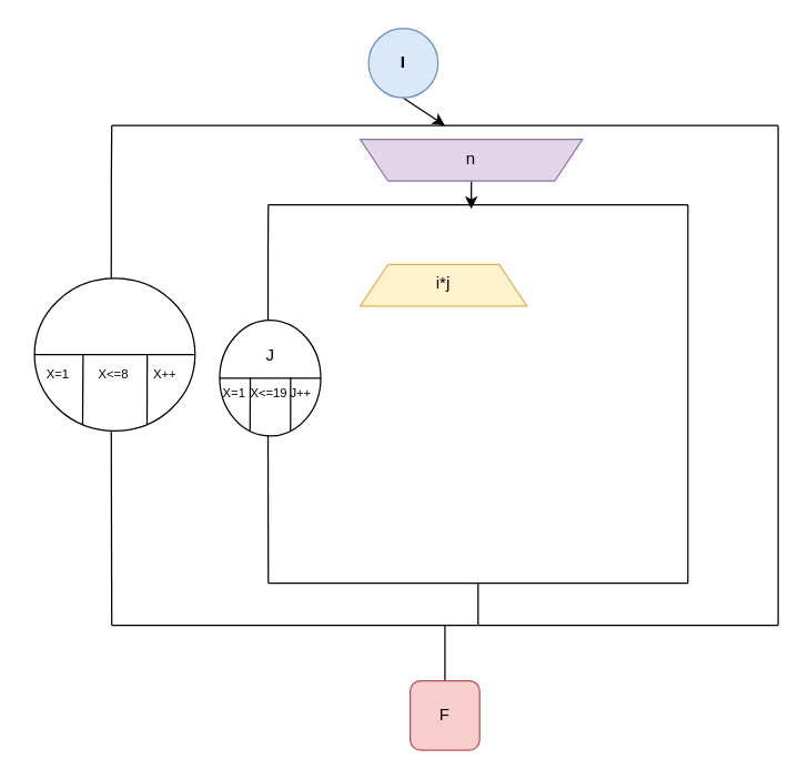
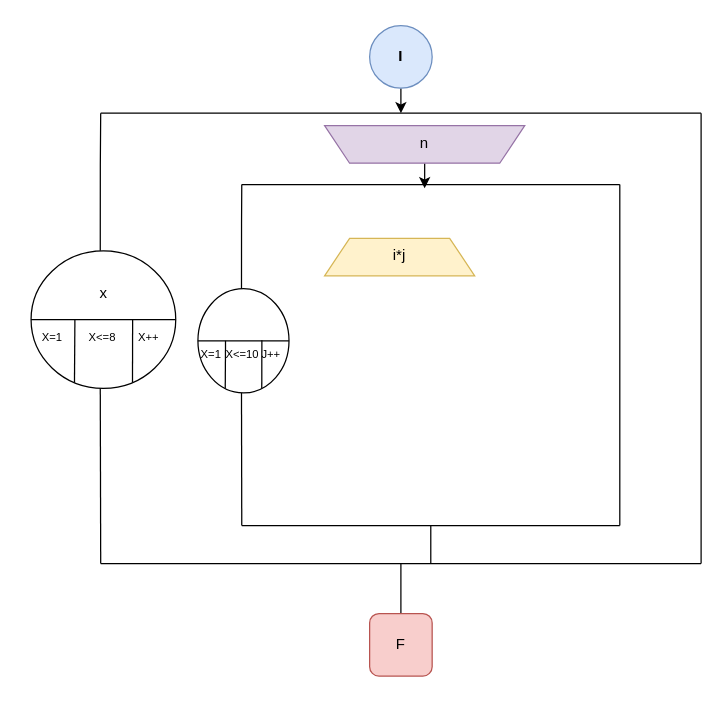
  <mxCell id="0" />
  <mxCell id="1" parent="0" />
  <mxCell id="2" style="edgeStyle=none;html=1;exitX=0.5;exitY=1;exitDx=0;exitDy=0;" parent="1" source="3" edge="1"><mxGeometry relative="1" as="geometry"><mxPoint x="320" y="90" as="targetPoint" /></mxGeometry></mxCell>
- <mxCell id="3" value="I" style="ellipse;whiteSpace=wrap;html=1;fontStyle=1;fillColor=#dae8fc;strokeColor=#6c8ebf;" parent="1" vertex="1"><mxGeometry x="265" y="20" width="50" height="50" as="geometry" /></mxCell>
+ <mxCell id="3" value="I" style="ellipse;whiteSpace=wrap;html=1;fontStyle=1;fillColor=#dae8fc;strokeColor=#6c8ebf;" parent="1" vertex="1"><mxGeometry x="295" y="20" width="50" height="50" as="geometry" /></mxCell>
  <mxCell id="4" value="" style="group;fontStyle=0;pointerEvents=0;align=center;verticalAlign=top;fontFamily=Helvetica;fontSize=12;fontColor=default;fillColor=none;gradientColor=none;dropTarget=0;" parent="1" vertex="1" connectable="0"><mxGeometry x="20" y="90" width="540" height="400" as="geometry" /></mxCell>
  <mxCell id="5" style="rounded=0;orthogonalLoop=1;jettySize=auto;html=1;verticalAlign=middle;endArrow=none;endFill=0;fontFamily=Helvetica;fontSize=12;fontColor=default;" parent="4" edge="1"><mxGeometry relative="1" as="geometry"><mxPoint x="60" y="360" as="targetPoint" /><mxPoint x="59.66" y="220" as="sourcePoint" /></mxGeometry></mxCell>
  <mxCell id="6" style="edgeStyle=orthogonalEdgeStyle;rounded=0;orthogonalLoop=1;jettySize=auto;html=1;endArrow=none;endFill=0;fontFamily=Helvetica;fontSize=12;fontColor=default;" parent="4" edge="1"><mxGeometry relative="1" as="geometry"><mxPoint x="60" as="targetPoint" /><mxPoint x="59.66" y="110" as="sourcePoint" /><Array as="points"><mxPoint x="59.66" y="41" /><mxPoint x="59.66" y="41" /></Array></mxGeometry></mxCell>
  <mxCell id="7" value="" style="endArrow=none;html=1;rounded=0;fontFamily=Helvetica;fontSize=12;fontColor=default;" parent="4" edge="1"><mxGeometry width="50" height="50" relative="1" as="geometry"><mxPoint x="60" y="360" as="sourcePoint" /><mxPoint x="540" y="360" as="targetPoint" /></mxGeometry></mxCell>
  <mxCell id="8" value="" style="endArrow=none;html=1;rounded=0;fontFamily=Helvetica;fontSize=12;fontColor=default;" parent="4" edge="1"><mxGeometry width="50" height="50" relative="1" as="geometry"><mxPoint x="60" as="sourcePoint" /><mxPoint x="540" as="targetPoint" /></mxGeometry></mxCell>
  <mxCell id="9" value="" style="endArrow=none;html=1;rounded=0;fontFamily=Helvetica;fontSize=12;fontColor=default;" parent="4" edge="1"><mxGeometry width="50" height="50" relative="1" as="geometry"><mxPoint x="540" y="360" as="sourcePoint" /><mxPoint x="540" as="targetPoint" /><Array as="points"><mxPoint x="540" y="180" /></Array></mxGeometry></mxCell>
  <mxCell id="10" value="" style="group;fontSize=11;fontStyle=0;pointerEvents=0;align=center;verticalAlign=top;fontFamily=Helvetica;fontColor=default;fillColor=none;gradientColor=none;" parent="4" vertex="1" connectable="0"><mxGeometry y="110" width="120" height="110" as="geometry" /></mxCell>
  <mxCell id="11" value="" style="shape=lineEllipse;perimeter=ellipsePerimeter;whiteSpace=wrap;html=1;backgroundOutline=1;pointerEvents=0;align=center;verticalAlign=top;fontFamily=Helvetica;fontSize=12;fontColor=default;fillColor=none;gradientColor=none;" parent="10" vertex="1"><mxGeometry x="4.337" width="115.663" height="110" as="geometry" /></mxCell>
  <mxCell id="12" value="" style="endArrow=none;html=1;rounded=0;entryX=0.303;entryY=0.498;entryDx=0;entryDy=0;entryPerimeter=0;exitX=0.3;exitY=0.957;exitDx=0;exitDy=0;exitPerimeter=0;fontFamily=Helvetica;fontSize=12;fontColor=default;" parent="10" source="11" target="11" edge="1"><mxGeometry width="50" height="50" relative="1" as="geometry"><mxPoint x="4.337" y="137.5" as="sourcePoint" /><mxPoint x="76.627" y="68.75" as="targetPoint" /></mxGeometry></mxCell>
  <mxCell id="13" value="" style="endArrow=none;html=1;rounded=0;entryX=0.702;entryY=0.495;entryDx=0;entryDy=0;entryPerimeter=0;exitX=0.701;exitY=0.955;exitDx=0;exitDy=0;exitPerimeter=0;fontFamily=Helvetica;fontSize=12;fontColor=default;" parent="10" source="11" target="11" edge="1"><mxGeometry width="50" height="50" relative="1" as="geometry"><mxPoint x="76.627" y="110" as="sourcePoint" /><mxPoint x="76.627" y="59.125" as="targetPoint" /></mxGeometry></mxCell>
  <mxCell id="14" value="&lt;font style=&quot;font-size: 9px;&quot;&gt;X=1&lt;/font&gt;" style="text;html=1;align=center;verticalAlign=middle;whiteSpace=wrap;rounded=0;fontSize=12;fontFamily=Helvetica;fontColor=default;" parent="10" vertex="1"><mxGeometry y="55" width="43.373" height="27.5" as="geometry" /></mxCell>
  <mxCell id="15" value="&lt;font style=&quot;font-size: 9px; font-weight: normal;&quot;&gt;X&amp;lt;=8&lt;/font&gt;" style="text;html=1;align=center;verticalAlign=middle;whiteSpace=wrap;rounded=0;fontSize=12;fontStyle=1;fontFamily=Helvetica;fontColor=default;" parent="10" vertex="1"><mxGeometry x="40.482" y="55" width="43.373" height="27.5" as="geometry" /></mxCell>
  <mxCell id="16" value="&lt;font style=&quot;font-size: 9px; font-weight: normal;&quot;&gt;X++&lt;/font&gt;" style="text;html=1;align=center;verticalAlign=middle;whiteSpace=wrap;rounded=0;fontSize=12;fontStyle=1;fontFamily=Helvetica;fontColor=default;" parent="10" vertex="1"><mxGeometry x="76.627" y="55" width="43.373" height="27.5" as="geometry" /></mxCell>
+ <mxCell id="17" value="x" style="text;html=1;align=center;verticalAlign=middle;whiteSpace=wrap;rounded=0;fontFamily=Helvetica;fontSize=12;fontColor=default;" parent="10" vertex="1"><mxGeometry x="18.795" y="13.75" width="86.747" height="41.25" as="geometry" /></mxCell>
  <mxCell id="18" value="" style="endArrow=none;html=1;rounded=0;fontFamily=Helvetica;fontSize=12;fontColor=default;endFill=0;" parent="4" edge="1"><mxGeometry width="50" height="50" relative="1" as="geometry"><mxPoint x="300" y="360" as="sourcePoint" /><mxPoint x="300" y="400" as="targetPoint" /></mxGeometry></mxCell>
  <mxCell id="19" style="edgeStyle=none;html=1;exitX=0.5;exitY=1;exitDx=0;exitDy=0;" parent="1" source="20" edge="1"><mxGeometry relative="1" as="geometry"><mxPoint x="339" y="150" as="targetPoint" /></mxGeometry></mxCell>
  <mxCell id="20" value="n" style="shape=trapezoid;perimeter=trapezoidPerimeter;whiteSpace=wrap;html=1;fixedSize=1;pointerEvents=0;align=center;verticalAlign=top;fontFamily=Helvetica;fontSize=12;fillColor=#e1d5e7;size=20;flipV=1;strokeColor=#9673a6;" parent="1" vertex="1"><mxGeometry x="259" y="100" width="160" height="30" as="geometry" /></mxCell>
  <mxCell id="21" value="" style="group;fontStyle=0;pointerEvents=0;align=center;verticalAlign=top;fontFamily=Helvetica;fontSize=12;fontColor=default;fillColor=none;gradientColor=none;dropTarget=0;" parent="1" vertex="1" connectable="0"><mxGeometry x="155" y="147" width="340" height="303" as="geometry" /></mxCell>
  <mxCell id="22" style="rounded=0;orthogonalLoop=1;jettySize=auto;html=1;verticalAlign=middle;endArrow=none;endFill=0;fontFamily=Helvetica;fontSize=12;fontColor=default;" parent="21" edge="1"><mxGeometry relative="1" as="geometry"><mxPoint x="37.778" y="272.7" as="targetPoint" /><mxPoint x="37.564" y="166.65" as="sourcePoint" /></mxGeometry></mxCell>
  <mxCell id="23" style="edgeStyle=orthogonalEdgeStyle;rounded=0;orthogonalLoop=1;jettySize=auto;html=1;endArrow=none;endFill=0;fontFamily=Helvetica;fontSize=12;fontColor=default;" parent="21" edge="1"><mxGeometry relative="1" as="geometry"><mxPoint x="37.778" as="targetPoint" /><mxPoint x="37.564" y="83.325" as="sourcePoint" /><Array as="points"><mxPoint x="37.564" y="31.057" /><mxPoint x="37.564" y="31.057" /></Array></mxGeometry></mxCell>
  <mxCell id="24" value="" style="endArrow=none;html=1;rounded=0;fontFamily=Helvetica;fontSize=12;fontColor=default;" parent="21" edge="1"><mxGeometry width="50" height="50" relative="1" as="geometry"><mxPoint x="37.778" y="272.7" as="sourcePoint" /><mxPoint x="340" y="272.7" as="targetPoint" /></mxGeometry></mxCell>
  <mxCell id="25" value="" style="endArrow=none;html=1;rounded=0;fontFamily=Helvetica;fontSize=12;fontColor=default;" parent="21" edge="1"><mxGeometry width="50" height="50" relative="1" as="geometry"><mxPoint x="37.778" as="sourcePoint" /><mxPoint x="340" as="targetPoint" /></mxGeometry></mxCell>
  <mxCell id="26" value="" style="endArrow=none;html=1;rounded=0;fontFamily=Helvetica;fontSize=12;fontColor=default;" parent="21" edge="1"><mxGeometry width="50" height="50" relative="1" as="geometry"><mxPoint x="340" y="272.7" as="sourcePoint" /><mxPoint x="340" as="targetPoint" /><Array as="points"><mxPoint x="340" y="136.35" /></Array></mxGeometry></mxCell>
  <mxCell id="27" value="" style="group;fontSize=11;fontStyle=0;pointerEvents=0;align=center;verticalAlign=top;fontFamily=Helvetica;fontColor=default;fillColor=none;gradientColor=none;" parent="21" vertex="1" connectable="0"><mxGeometry y="83.325" width="75.556" height="83.325" as="geometry" /></mxCell>
  <mxCell id="28" value="" style="shape=lineEllipse;perimeter=ellipsePerimeter;whiteSpace=wrap;html=1;backgroundOutline=1;pointerEvents=0;align=center;verticalAlign=top;fontFamily=Helvetica;fontSize=12;fontColor=default;fillColor=none;gradientColor=none;" parent="27" vertex="1"><mxGeometry x="2.731" width="72.825" height="83.325" as="geometry" /></mxCell>
  <mxCell id="29" value="" style="endArrow=none;html=1;rounded=0;entryX=0.303;entryY=0.498;entryDx=0;entryDy=0;entryPerimeter=0;exitX=0.3;exitY=0.957;exitDx=0;exitDy=0;exitPerimeter=0;fontFamily=Helvetica;fontSize=12;fontColor=default;" parent="27" source="28" target="28" edge="1"><mxGeometry width="50" height="50" relative="1" as="geometry"><mxPoint x="2.731" y="104.156" as="sourcePoint" /><mxPoint x="48.246" y="52.078" as="targetPoint" /></mxGeometry></mxCell>
  <mxCell id="30" value="" style="endArrow=none;html=1;rounded=0;entryX=0.702;entryY=0.495;entryDx=0;entryDy=0;entryPerimeter=0;exitX=0.701;exitY=0.955;exitDx=0;exitDy=0;exitPerimeter=0;fontFamily=Helvetica;fontSize=12;fontColor=default;" parent="27" source="28" target="28" edge="1"><mxGeometry width="50" height="50" relative="1" as="geometry"><mxPoint x="48.246" y="83.325" as="sourcePoint" /><mxPoint x="48.246" y="44.787" as="targetPoint" /></mxGeometry></mxCell>
  <mxCell id="31" value="&lt;font style=&quot;font-size: 9px;&quot;&gt;X=1&lt;/font&gt;" style="text;html=1;align=center;verticalAlign=middle;whiteSpace=wrap;rounded=0;fontSize=12;fontFamily=Helvetica;fontColor=default;" parent="27" vertex="1"><mxGeometry y="41.663" width="27.309" height="20.831" as="geometry" /></mxCell>
- <mxCell id="32" value="&lt;font style=&quot;font-size: 9px; font-weight: normal;&quot;&gt;X&amp;lt;=19&lt;/font&gt;" style="text;html=1;align=center;verticalAlign=middle;whiteSpace=wrap;rounded=0;fontSize=12;fontStyle=1;fontFamily=Helvetica;fontColor=default;" parent="27" vertex="1"><mxGeometry x="25.489" y="41.663" width="27.309" height="20.831" as="geometry" /></mxCell>
+ <mxCell id="32" value="&lt;font style=&quot;font-size: 9px; font-weight: normal;&quot;&gt;X&amp;lt;=10&lt;/font&gt;" style="text;html=1;align=center;verticalAlign=middle;whiteSpace=wrap;rounded=0;fontSize=12;fontStyle=1;fontFamily=Helvetica;fontColor=default;" parent="27" vertex="1"><mxGeometry x="25.489" y="41.663" width="27.309" height="20.831" as="geometry" /></mxCell>
  <mxCell id="33" value="&lt;font style=&quot;font-size: 9px; font-weight: normal;&quot;&gt;J++&lt;/font&gt;" style="text;html=1;align=center;verticalAlign=middle;whiteSpace=wrap;rounded=0;fontSize=12;fontStyle=1;fontFamily=Helvetica;fontColor=default;" parent="27" vertex="1"><mxGeometry x="48.246" y="41.663" width="27.309" height="20.831" as="geometry" /></mxCell>
- <mxCell id="34" value="J" style="text;html=1;align=center;verticalAlign=middle;whiteSpace=wrap;rounded=0;fontFamily=Helvetica;fontSize=12;fontColor=default;" parent="27" vertex="1"><mxGeometry x="11.834" y="10.416" width="54.618" height="31.247" as="geometry" /></mxCell>
  <mxCell id="35" value="" style="endArrow=none;html=1;rounded=0;fontFamily=Helvetica;fontSize=12;fontColor=default;endFill=0;" parent="21" edge="1"><mxGeometry width="50" height="50" relative="1" as="geometry"><mxPoint x="188.889" y="272.7" as="sourcePoint" /><mxPoint x="188.889" y="303" as="targetPoint" /></mxGeometry></mxCell>
  <mxCell id="36" value="i*j" style="shape=trapezoid;perimeter=trapezoidPerimeter;whiteSpace=wrap;html=1;fixedSize=1;pointerEvents=0;align=center;verticalAlign=top;fontFamily=Helvetica;fontSize=12;fillColor=#fff2cc;size=20;strokeColor=#d6b656;" parent="1" vertex="1"><mxGeometry x="259" y="190" width="120" height="30" as="geometry" /></mxCell>
  <mxCell id="37" value="F" style="whiteSpace=wrap;html=1;fillColor=#f8cecc;strokeColor=#b85450;rounded=1;" parent="1" vertex="1"><mxGeometry x="295" y="490" width="50" height="50" as="geometry" /></mxCell>
